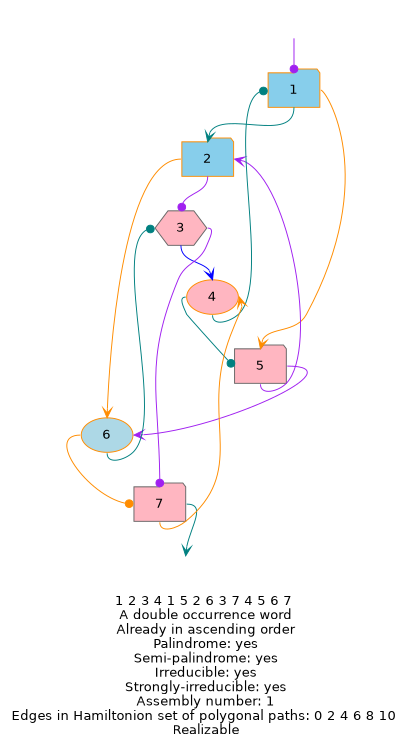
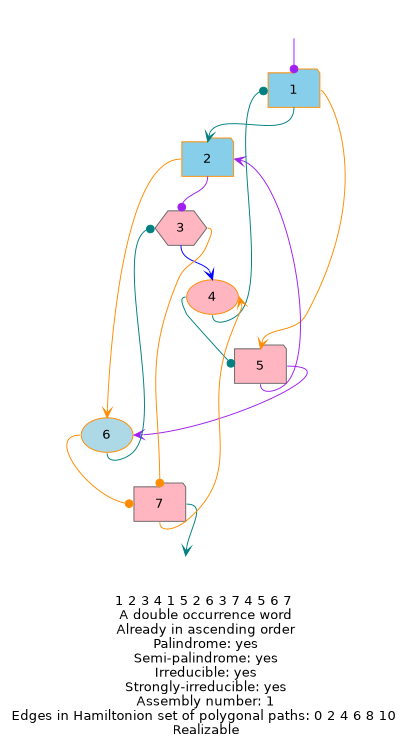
  digraph {
    fontname=Helvetica
    label="1 2 3 4 1 5 2 6 3 7 4 5 6 7 \nA double occurrence word\nAlready in ascending order\nPalindrome: yes\nSemi-palindrome: yes\nIrreducible: yes\nStrongly-irreducible: yes\nAssembly number: 1\nEdges in Hamiltonion set of polygonal paths: 0 2 4 6 8 10 \nRealizable\n"
    node [fontname=Helvetica shape=folder style=filled color=darkorange fillcolor=lightpink]
    edge [arrowhead=vee color=teal headport=n tailport=s]
    a [shape=diamond style=invis color="" fillcolor=""]
    1 [fillcolor=skyblue]
    2 [fillcolor=skyblue]
    5 [color=gray40]
    b [shape=diamond style=invis color="" fillcolor=""]
    3 [color=gray40 shape=hexagon]
    6 [fillcolor=lightblue shape=ellipse]
    4 [shape=ellipse]
    7 [color=gray40]
    a -> 1 [arrowhead=dot color=purple]
    1 -> 2
    1 -> 5 [color=darkorange tailport=e]
    2 -> 3 [arrowhead=dot color=purple]
    2 -> 6 [color=darkorange tailport=w]
    5 -> 2 [color=purple headport=e]
    5 -> 6 [color=purple headport=e tailport=e]
    3 -> 4 [color=blue]
-   3 -> 7 [arrowhead=dot color=purple tailport=e]
+   3 -> 7 [arrowhead=dot color=darkorange tailport=e]
    6 -> 3 [arrowhead=dot headport=w]
    6 -> 7 [arrowhead=dot color=darkorange headport=w tailport=w]
    4 -> 1 [arrowhead=dot headport=w]
    4 -> 5 [arrowhead=dot headport=w tailport=w]
    7 -> b [tailport=e]
    7 -> 4 [color=darkorange headport=e]
  }
